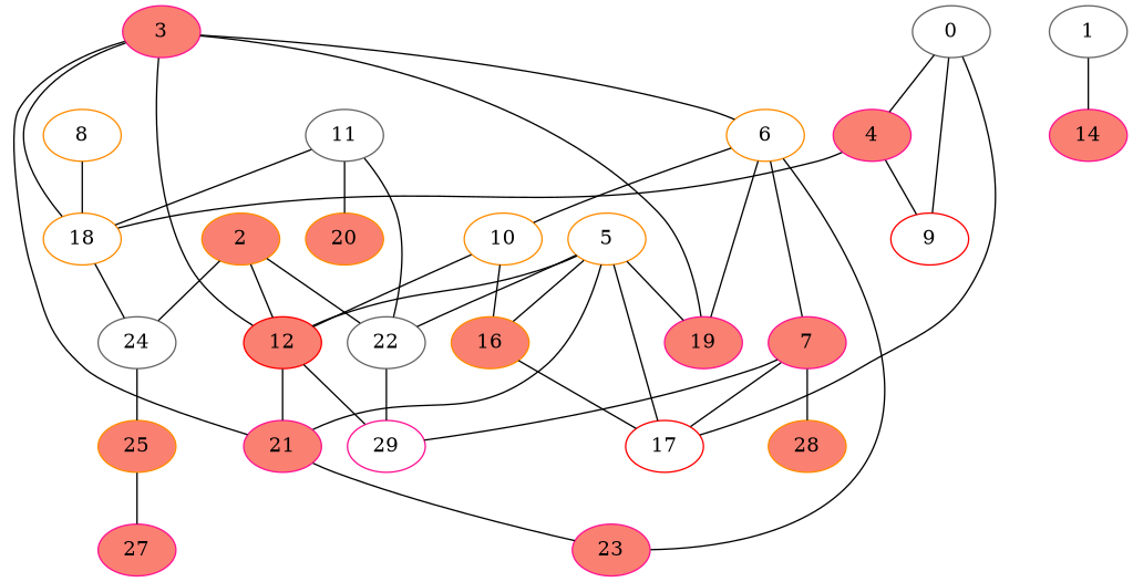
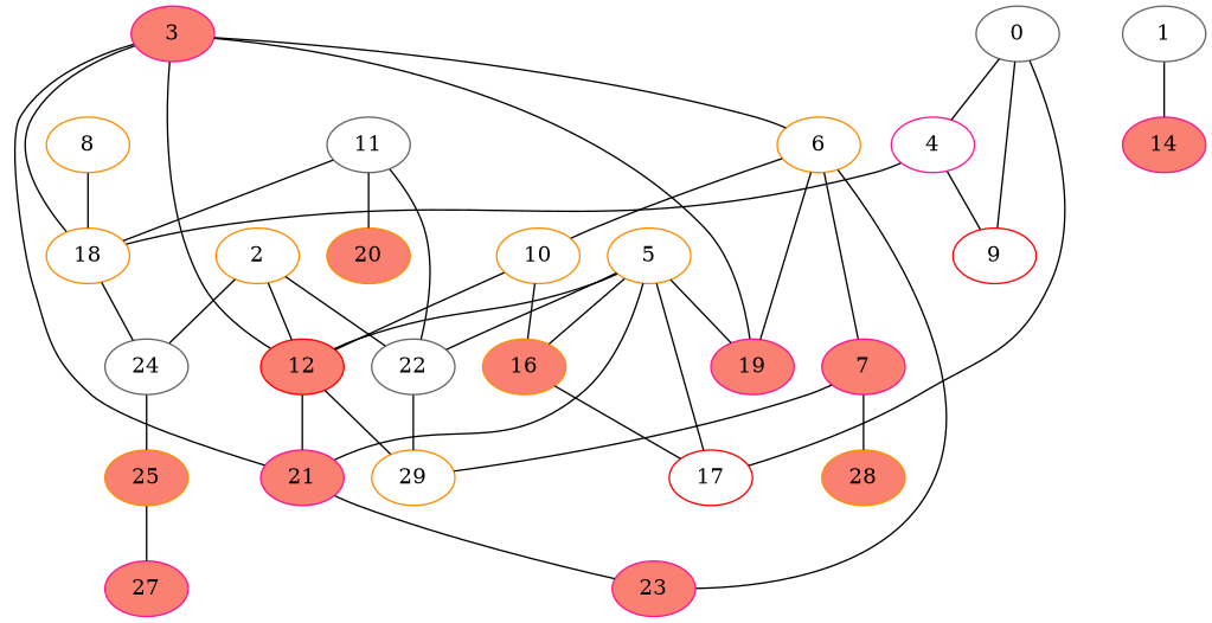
  graph {
    node [color=darkorange fillcolor=salmon style=filled]
-   4 [color=deeppink]
+   4 [color=deeppink fillcolor=white]
    18 [fillcolor=white]
    9 [color=red fillcolor=white]
    24 [color=gray40 fillcolor=white]
    25
    3 [color=deeppink]
    21 [color=deeppink]
    19 [color=deeppink]
    12 [color=red]
    6 [fillcolor=white]
    23 [color=deeppink]
-   29 [color=deeppink fillcolor=white]
+   29 [fillcolor=white]
    7 [color=deeppink]
    10 [fillcolor=white]
    5 [fillcolor=white]
    22 [color=gray40 fillcolor=white]
    17 [color=red fillcolor=white]
    16
-   2
+   2 [fillcolor=white]
    27 [color=deeppink]
    28
    1 [color=gray40 fillcolor=white]
    14 [color=deeppink]
    11 [color=gray40 fillcolor=white]
    20
    0 [color=gray40 fillcolor=white]
    8 [fillcolor=white]
    4 -- 18
    4 -- 9
    18 -- 24
    24 -- 25
    25 -- 27
    3 -- 18
    3 -- 21
    3 -- 19
    3 -- 12
    3 -- 6
    21 -- 23
    12 -- 21
    12 -- 29
    6 -- 19
    6 -- 23
    6 -- 7
    6 -- 10
    7 -- 29
-   7 -- 17
    7 -- 28
    10 -- 12
    10 -- 16
    5 -- 21
    5 -- 19
    5 -- 12
    5 -- 22
    5 -- 17
    5 -- 16
    22 -- 29
    16 -- 17
    2 -- 24
    2 -- 12
    2 -- 22
    1 -- 14
    11 -- 18
    11 -- 22
    11 -- 20
    0 -- 4
    0 -- 9
    0 -- 17
    8 -- 18
  }
